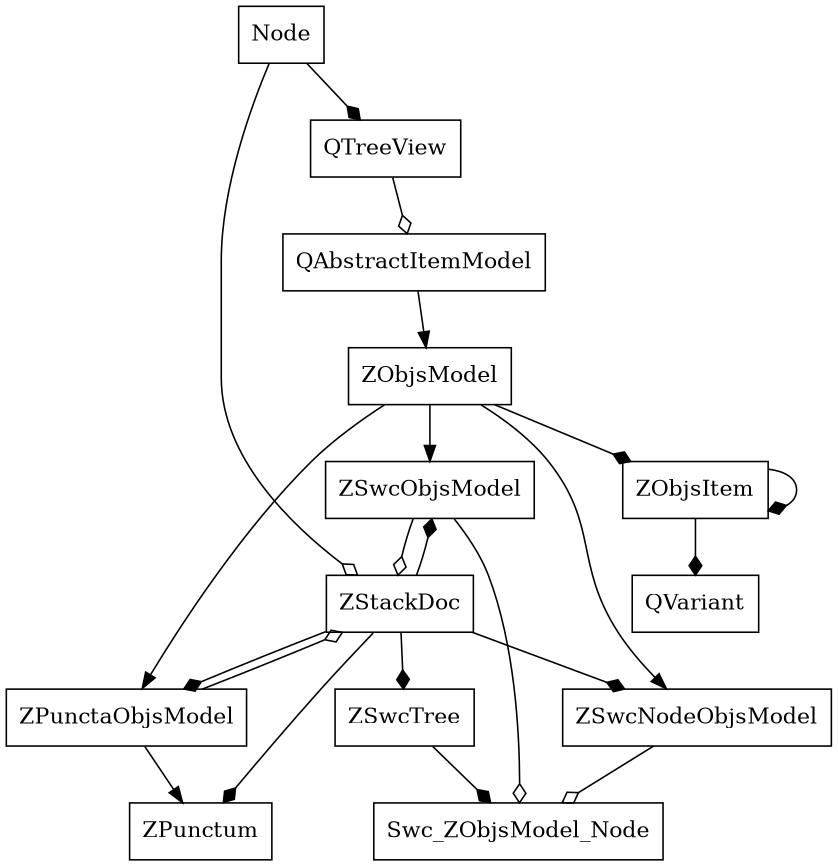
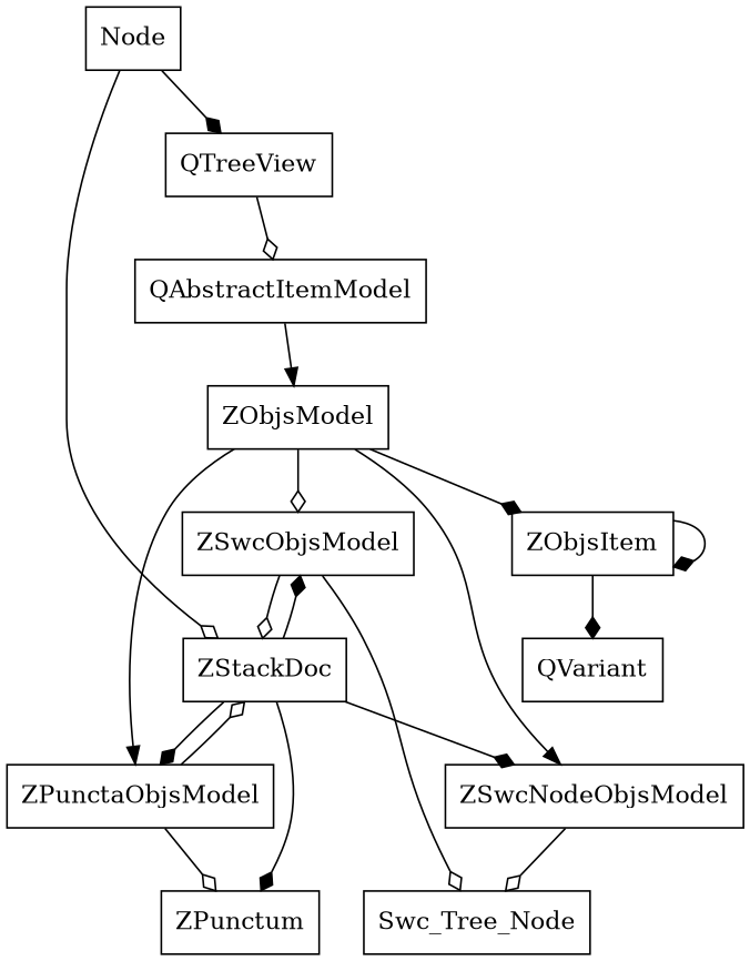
  digraph {
    node [shape=box]
    edge [arrowhead=diamond]
-   n1 [label=Swc_ZObjsModel_Node]
+   n1 [label=Swc_Tree_Node]
    n2 [label=ZSwcObjsModel]
    n3 [label=ZStackDoc]
-   n4 [label=ZSwcTree]
    n5 [label=ZPunctaObjsModel]
    n6 [label=ZPunctum]
    n7 [label=ZSwcNodeObjsModel]
    n8 [label=ZObjsModel]
    n9 [label=ZObjsItem]
    n10 [label=QVariant]
    n11 [label="Node"]
    n12 [label=QTreeView]
    n13 [label=QAbstractItemModel]
    n2 -> n1 [arrowhead=odiamond]
    n2 -> n3 [arrowhead=odiamond]
    n3 -> n2
-   n3 -> n4
    n3 -> n5
    n3 -> n6
    n3 -> n7
-   n4 -> n1
    n5 -> n3 [arrowhead=odiamond]
-   n5 -> n6 [arrowhead=normal]
+   n5 -> n6 [arrowhead=odiamond]
    n7 -> n1 [arrowhead=odiamond]
-   n8 -> n2 [arrowhead=""]
+   n8 -> n2 [arrowhead=odiamond]
    n8 -> n5 [arrowhead=""]
    n8 -> n7 [arrowhead=""]
    n8 -> n9
    n9 -> n9
    n9 -> n10
    n11 -> n3 [arrowhead=odiamond]
    n11 -> n12
    n12 -> n13 [arrowhead=odiamond]
    n13 -> n8 [arrowhead=""]
  }
